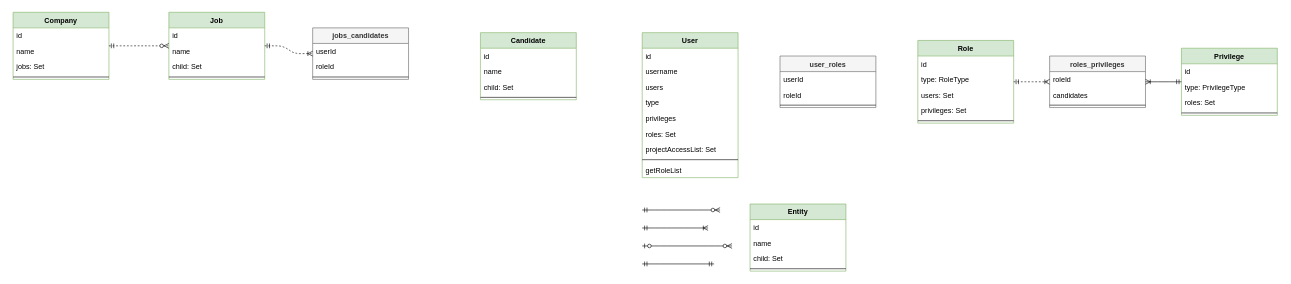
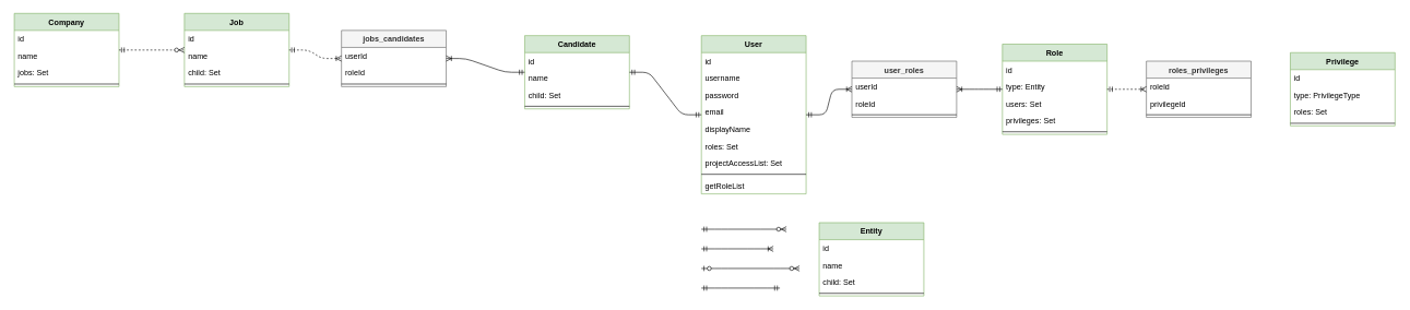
  <mxCell id="0" />
  <mxCell id="1" parent="0" />
  <mxCell id="2" value="User" style="swimlane;fontStyle=1;align=center;verticalAlign=top;childLayout=stackLayout;horizontal=1;startSize=26;horizontalStack=0;resizeParent=1;resizeParentMax=0;resizeLast=0;collapsible=1;marginBottom=0;fillColor=#d5e8d4;strokeColor=#82b366;" parent="1" vertex="1"><mxGeometry x="1070" y="54" width="160" height="242" as="geometry" /></mxCell>
  <mxCell id="3" value="id" style="text;strokeColor=none;fillColor=none;align=left;verticalAlign=top;spacingLeft=4;spacingRight=4;overflow=hidden;rotatable=0;points=[[0,0.5],[1,0.5]];portConstraint=eastwest;" parent="2" vertex="1"><mxGeometry y="26" width="160" height="26" as="geometry" /></mxCell>
  <mxCell id="4" value="username" style="text;strokeColor=none;fillColor=none;align=left;verticalAlign=top;spacingLeft=4;spacingRight=4;overflow=hidden;rotatable=0;points=[[0,0.5],[1,0.5]];portConstraint=eastwest;" parent="2" vertex="1"><mxGeometry y="52" width="160" height="26" as="geometry" /></mxCell>
- <mxCell id="5" value="users" style="text;strokeColor=none;fillColor=none;align=left;verticalAlign=top;spacingLeft=4;spacingRight=4;overflow=hidden;rotatable=0;points=[[0,0.5],[1,0.5]];portConstraint=eastwest;" parent="2" vertex="1"><mxGeometry y="78" width="160" height="26" as="geometry" /></mxCell>
- <mxCell id="6" value="type" style="text;strokeColor=none;fillColor=none;align=left;verticalAlign=top;spacingLeft=4;spacingRight=4;overflow=hidden;rotatable=0;points=[[0,0.5],[1,0.5]];portConstraint=eastwest;" parent="2" vertex="1"><mxGeometry y="104" width="160" height="26" as="geometry" /></mxCell>
- <mxCell id="7" value="privileges" style="text;strokeColor=none;fillColor=none;align=left;verticalAlign=top;spacingLeft=4;spacingRight=4;overflow=hidden;rotatable=0;points=[[0,0.5],[1,0.5]];portConstraint=eastwest;" parent="2" vertex="1"><mxGeometry y="130" width="160" height="26" as="geometry" /></mxCell>
+ <mxCell id="5" value="password" style="text;strokeColor=none;fillColor=none;align=left;verticalAlign=top;spacingLeft=4;spacingRight=4;overflow=hidden;rotatable=0;points=[[0,0.5],[1,0.5]];portConstraint=eastwest;" parent="2" vertex="1"><mxGeometry y="78" width="160" height="26" as="geometry" /></mxCell>
+ <mxCell id="6" value="email" style="text;strokeColor=none;fillColor=none;align=left;verticalAlign=top;spacingLeft=4;spacingRight=4;overflow=hidden;rotatable=0;points=[[0,0.5],[1,0.5]];portConstraint=eastwest;" parent="2" vertex="1"><mxGeometry y="104" width="160" height="26" as="geometry" /></mxCell>
+ <mxCell id="7" value="displayName" style="text;strokeColor=none;fillColor=none;align=left;verticalAlign=top;spacingLeft=4;spacingRight=4;overflow=hidden;rotatable=0;points=[[0,0.5],[1,0.5]];portConstraint=eastwest;" parent="2" vertex="1"><mxGeometry y="130" width="160" height="26" as="geometry" /></mxCell>
  <mxCell id="8" value="roles: Set" style="text;strokeColor=none;fillColor=none;align=left;verticalAlign=top;spacingLeft=4;spacingRight=4;overflow=hidden;rotatable=0;points=[[0,0.5],[1,0.5]];portConstraint=eastwest;" parent="2" vertex="1"><mxGeometry y="156" width="160" height="26" as="geometry" /></mxCell>
  <mxCell id="9" value="projectAccessList: Set" style="text;strokeColor=none;fillColor=none;align=left;verticalAlign=top;spacingLeft=4;spacingRight=4;overflow=hidden;rotatable=0;points=[[0,0.5],[1,0.5]];portConstraint=eastwest;" parent="2" vertex="1"><mxGeometry y="182" width="160" height="26" as="geometry" /></mxCell>
  <mxCell id="10" value="" style="line;strokeWidth=1;fillColor=none;align=left;verticalAlign=middle;spacingTop=-1;spacingLeft=3;spacingRight=3;rotatable=0;labelPosition=right;points=[];portConstraint=eastwest;" parent="2" vertex="1"><mxGeometry y="208" width="160" height="8" as="geometry" /></mxCell>
  <mxCell id="11" value="getRoleList" style="text;strokeColor=none;fillColor=none;align=left;verticalAlign=top;spacingLeft=4;spacingRight=4;overflow=hidden;rotatable=0;points=[[0,0.5],[1,0.5]];portConstraint=eastwest;" parent="2" vertex="1"><mxGeometry y="216" width="160" height="26" as="geometry" /></mxCell>
  <mxCell id="12" value="" style="edgeStyle=entityRelationEdgeStyle;fontSize=12;html=1;endArrow=ERzeroToMany;startArrow=ERzeroToOne;" parent="1" edge="1"><mxGeometry width="100" height="100" relative="1" as="geometry"><mxPoint x="1070" y="410" as="sourcePoint" /><mxPoint x="1220" y="410" as="targetPoint" /></mxGeometry></mxCell>
  <mxCell id="13" value="" style="edgeStyle=entityRelationEdgeStyle;fontSize=12;html=1;endArrow=ERzeroToMany;startArrow=ERmandOne;" parent="1" edge="1"><mxGeometry width="100" height="100" relative="1" as="geometry"><mxPoint x="1070" y="350" as="sourcePoint" /><mxPoint x="1200" y="350" as="targetPoint" /></mxGeometry></mxCell>
  <mxCell id="14" value="Role" style="swimlane;fontStyle=1;align=center;verticalAlign=top;childLayout=stackLayout;horizontal=1;startSize=26;horizontalStack=0;resizeParent=1;resizeParentMax=0;resizeLast=0;collapsible=1;marginBottom=0;fillColor=#d5e8d4;strokeColor=#82b366;" parent="1" vertex="1"><mxGeometry x="1530" y="67" width="160" height="138" as="geometry" /></mxCell>
  <mxCell id="15" value="id" style="text;strokeColor=none;fillColor=none;align=left;verticalAlign=top;spacingLeft=4;spacingRight=4;overflow=hidden;rotatable=0;points=[[0,0.5],[1,0.5]];portConstraint=eastwest;" parent="14" vertex="1"><mxGeometry y="26" width="160" height="26" as="geometry" /></mxCell>
- <mxCell id="16" value="type: RoleType" style="text;strokeColor=none;fillColor=none;align=left;verticalAlign=top;spacingLeft=4;spacingRight=4;overflow=hidden;rotatable=0;points=[[0,0.5],[1,0.5]];portConstraint=eastwest;" parent="14" vertex="1"><mxGeometry y="52" width="160" height="26" as="geometry" /></mxCell>
+ <mxCell id="16" value="type: Entity" style="text;strokeColor=none;fillColor=none;align=left;verticalAlign=top;spacingLeft=4;spacingRight=4;overflow=hidden;rotatable=0;points=[[0,0.5],[1,0.5]];portConstraint=eastwest;" parent="14" vertex="1"><mxGeometry y="52" width="160" height="26" as="geometry" /></mxCell>
  <mxCell id="17" value="users: Set" style="text;strokeColor=none;fillColor=none;align=left;verticalAlign=top;spacingLeft=4;spacingRight=4;overflow=hidden;rotatable=0;points=[[0,0.5],[1,0.5]];portConstraint=eastwest;" parent="14" vertex="1"><mxGeometry y="78" width="160" height="26" as="geometry" /></mxCell>
  <mxCell id="18" value="privileges: Set" style="text;strokeColor=none;fillColor=none;align=left;verticalAlign=top;spacingLeft=4;spacingRight=4;overflow=hidden;rotatable=0;points=[[0,0.5],[1,0.5]];portConstraint=eastwest;" parent="14" vertex="1"><mxGeometry y="104" width="160" height="26" as="geometry" /></mxCell>
  <mxCell id="19" value="" style="line;strokeWidth=1;fillColor=none;align=left;verticalAlign=middle;spacingTop=-1;spacingLeft=3;spacingRight=3;rotatable=0;labelPosition=right;points=[];portConstraint=eastwest;" parent="14" vertex="1"><mxGeometry y="130" width="160" height="8" as="geometry" /></mxCell>
  <mxCell id="20" value="Privilege" style="swimlane;fontStyle=1;align=center;verticalAlign=top;childLayout=stackLayout;horizontal=1;startSize=26;horizontalStack=0;resizeParent=1;resizeParentMax=0;resizeLast=0;collapsible=1;marginBottom=0;fillColor=#d5e8d4;strokeColor=#82b366;" parent="1" vertex="1"><mxGeometry x="1970" y="80" width="160" height="112" as="geometry" /></mxCell>
  <mxCell id="21" value="id" style="text;strokeColor=none;fillColor=none;align=left;verticalAlign=top;spacingLeft=4;spacingRight=4;overflow=hidden;rotatable=0;points=[[0,0.5],[1,0.5]];portConstraint=eastwest;" parent="20" vertex="1"><mxGeometry y="26" width="160" height="26" as="geometry" /></mxCell>
  <mxCell id="22" value="type: PrivilegeType" style="text;strokeColor=none;fillColor=none;align=left;verticalAlign=top;spacingLeft=4;spacingRight=4;overflow=hidden;rotatable=0;points=[[0,0.5],[1,0.5]];portConstraint=eastwest;" parent="20" vertex="1"><mxGeometry y="52" width="160" height="26" as="geometry" /></mxCell>
  <mxCell id="23" value="roles: Set" style="text;strokeColor=none;fillColor=none;align=left;verticalAlign=top;spacingLeft=4;spacingRight=4;overflow=hidden;rotatable=0;points=[[0,0.5],[1,0.5]];portConstraint=eastwest;" parent="20" vertex="1"><mxGeometry y="78" width="160" height="26" as="geometry" /></mxCell>
  <mxCell id="24" value="" style="line;strokeWidth=1;fillColor=none;align=left;verticalAlign=middle;spacingTop=-1;spacingLeft=3;spacingRight=3;rotatable=0;labelPosition=right;points=[];portConstraint=eastwest;" parent="20" vertex="1"><mxGeometry y="104" width="160" height="8" as="geometry" /></mxCell>
  <mxCell id="25" value="roles_privileges" style="swimlane;fontStyle=1;align=center;verticalAlign=top;childLayout=stackLayout;horizontal=1;startSize=26;horizontalStack=0;resizeParent=1;resizeParentMax=0;resizeLast=0;collapsible=1;marginBottom=0;fillColor=#f5f5f5;strokeColor=#666666;fontColor=#333333;" parent="1" vertex="1"><mxGeometry x="1750" y="93" width="160" height="86" as="geometry" /></mxCell>
  <mxCell id="26" value="roleId" style="text;strokeColor=none;fillColor=none;align=left;verticalAlign=top;spacingLeft=4;spacingRight=4;overflow=hidden;rotatable=0;points=[[0,0.5],[1,0.5]];portConstraint=eastwest;" parent="25" vertex="1"><mxGeometry y="26" width="160" height="26" as="geometry" /></mxCell>
- <mxCell id="27" value="candidates" style="text;strokeColor=none;fillColor=none;align=left;verticalAlign=top;spacingLeft=4;spacingRight=4;overflow=hidden;rotatable=0;points=[[0,0.5],[1,0.5]];portConstraint=eastwest;" parent="25" vertex="1"><mxGeometry y="52" width="160" height="26" as="geometry" /></mxCell>
+ <mxCell id="27" value="privilegeId" style="text;strokeColor=none;fillColor=none;align=left;verticalAlign=top;spacingLeft=4;spacingRight=4;overflow=hidden;rotatable=0;points=[[0,0.5],[1,0.5]];portConstraint=eastwest;" parent="25" vertex="1"><mxGeometry y="52" width="160" height="26" as="geometry" /></mxCell>
  <mxCell id="28" value="" style="line;strokeWidth=1;fillColor=none;align=left;verticalAlign=middle;spacingTop=-1;spacingLeft=3;spacingRight=3;rotatable=0;labelPosition=right;points=[];portConstraint=eastwest;" parent="25" vertex="1"><mxGeometry y="78" width="160" height="8" as="geometry" /></mxCell>
  <mxCell id="29" value="user_roles" style="swimlane;fontStyle=1;align=center;verticalAlign=top;childLayout=stackLayout;horizontal=1;startSize=26;horizontalStack=0;resizeParent=1;resizeParentMax=0;resizeLast=0;collapsible=1;marginBottom=0;fillColor=#f5f5f5;strokeColor=#666666;fontColor=#333333;" parent="1" vertex="1"><mxGeometry x="1300" y="93" width="160" height="86" as="geometry" /></mxCell>
  <mxCell id="30" value="userId" style="text;strokeColor=none;fillColor=none;align=left;verticalAlign=top;spacingLeft=4;spacingRight=4;overflow=hidden;rotatable=0;points=[[0,0.5],[1,0.5]];portConstraint=eastwest;" parent="29" vertex="1"><mxGeometry y="26" width="160" height="26" as="geometry" /></mxCell>
  <mxCell id="31" value="roleId" style="text;strokeColor=none;fillColor=none;align=left;verticalAlign=top;spacingLeft=4;spacingRight=4;overflow=hidden;rotatable=0;points=[[0,0.5],[1,0.5]];portConstraint=eastwest;" parent="29" vertex="1"><mxGeometry y="52" width="160" height="26" as="geometry" /></mxCell>
  <mxCell id="32" value="" style="line;strokeWidth=1;fillColor=none;align=left;verticalAlign=middle;spacingTop=-1;spacingLeft=3;spacingRight=3;rotatable=0;labelPosition=right;points=[];portConstraint=eastwest;" parent="29" vertex="1"><mxGeometry y="78" width="160" height="8" as="geometry" /></mxCell>
+ <mxCell id="33" value="" style="edgeStyle=entityRelationEdgeStyle;fontSize=12;html=1;endArrow=ERoneToMany;startArrow=ERmandOne;" parent="1" source="2" target="29" edge="1"><mxGeometry width="100" height="100" relative="1" as="geometry"><mxPoint x="1320" y="220" as="sourcePoint" /><mxPoint x="1420" y="220" as="targetPoint" /></mxGeometry></mxCell>
+ <mxCell id="34" value="" style="edgeStyle=entityRelationEdgeStyle;fontSize=12;html=1;endArrow=ERoneToMany;startArrow=ERmandOne;" parent="1" source="14" target="29" edge="1"><mxGeometry width="100" height="100" relative="1" as="geometry"><mxPoint x="1500" y="190" as="sourcePoint" /><mxPoint x="1460" y="283" as="targetPoint" /></mxGeometry></mxCell>
  <mxCell id="35" value="" style="edgeStyle=entityRelationEdgeStyle;fontSize=12;html=1;endArrow=ERoneToMany;startArrow=ERmandOne;dashed=1;" parent="1" source="14" target="25" edge="1"><mxGeometry width="100" height="100" relative="1" as="geometry"><mxPoint x="1620" y="319" as="sourcePoint" /><mxPoint x="1690" y="280" as="targetPoint" /></mxGeometry></mxCell>
- <mxCell id="36" value="" style="edgeStyle=entityRelationEdgeStyle;fontSize=12;html=1;endArrow=ERoneToMany;startArrow=ERmandOne;" parent="1" source="20" target="25" edge="1"><mxGeometry width="100" height="100" relative="1" as="geometry"><mxPoint x="1960" y="400" as="sourcePoint" /><mxPoint x="1850" y="400" as="targetPoint" /></mxGeometry></mxCell>
  <mxCell id="37" value="" style="edgeStyle=entityRelationEdgeStyle;fontSize=12;html=1;endArrow=ERoneToMany;startArrow=ERmandOne;" parent="1" edge="1"><mxGeometry width="100" height="100" relative="1" as="geometry"><mxPoint x="1070" y="380" as="sourcePoint" /><mxPoint x="1180" y="380" as="targetPoint" /></mxGeometry></mxCell>
  <mxCell id="38" value="Job" style="swimlane;fontStyle=1;align=center;verticalAlign=top;childLayout=stackLayout;horizontal=1;startSize=26;horizontalStack=0;resizeParent=1;resizeParentMax=0;resizeLast=0;collapsible=1;marginBottom=0;fillColor=#d5e8d4;strokeColor=#82b366;" parent="1" vertex="1"><mxGeometry x="280" y="20" width="160" height="112" as="geometry" /></mxCell>
  <mxCell id="39" value="id" style="text;strokeColor=none;fillColor=none;align=left;verticalAlign=top;spacingLeft=4;spacingRight=4;overflow=hidden;rotatable=0;points=[[0,0.5],[1,0.5]];portConstraint=eastwest;" parent="38" vertex="1"><mxGeometry y="26" width="160" height="26" as="geometry" /></mxCell>
  <mxCell id="40" value="name" style="text;strokeColor=none;fillColor=none;align=left;verticalAlign=top;spacingLeft=4;spacingRight=4;overflow=hidden;rotatable=0;points=[[0,0.5],[1,0.5]];portConstraint=eastwest;" parent="38" vertex="1"><mxGeometry y="52" width="160" height="26" as="geometry" /></mxCell>
  <mxCell id="41" value="child: Set" style="text;strokeColor=none;fillColor=none;align=left;verticalAlign=top;spacingLeft=4;spacingRight=4;overflow=hidden;rotatable=0;points=[[0,0.5],[1,0.5]];portConstraint=eastwest;" parent="38" vertex="1"><mxGeometry y="78" width="160" height="26" as="geometry" /></mxCell>
  <mxCell id="42" value="" style="line;strokeWidth=1;fillColor=none;align=left;verticalAlign=middle;spacingTop=-1;spacingLeft=3;spacingRight=3;rotatable=0;labelPosition=right;points=[];portConstraint=eastwest;" parent="38" vertex="1"><mxGeometry y="104" width="160" height="8" as="geometry" /></mxCell>
  <mxCell id="43" value="Entity" style="swimlane;fontStyle=1;align=center;verticalAlign=top;childLayout=stackLayout;horizontal=1;startSize=26;horizontalStack=0;resizeParent=1;resizeParentMax=0;resizeLast=0;collapsible=1;marginBottom=0;fillColor=#d5e8d4;strokeColor=#82b366;" parent="1" vertex="1"><mxGeometry x="1250" y="340" width="160" height="112" as="geometry" /></mxCell>
  <mxCell id="44" value="id" style="text;strokeColor=none;fillColor=none;align=left;verticalAlign=top;spacingLeft=4;spacingRight=4;overflow=hidden;rotatable=0;points=[[0,0.5],[1,0.5]];portConstraint=eastwest;" parent="43" vertex="1"><mxGeometry y="26" width="160" height="26" as="geometry" /></mxCell>
  <mxCell id="45" value="name" style="text;strokeColor=none;fillColor=none;align=left;verticalAlign=top;spacingLeft=4;spacingRight=4;overflow=hidden;rotatable=0;points=[[0,0.5],[1,0.5]];portConstraint=eastwest;" parent="43" vertex="1"><mxGeometry y="52" width="160" height="26" as="geometry" /></mxCell>
  <mxCell id="46" value="child: Set" style="text;strokeColor=none;fillColor=none;align=left;verticalAlign=top;spacingLeft=4;spacingRight=4;overflow=hidden;rotatable=0;points=[[0,0.5],[1,0.5]];portConstraint=eastwest;" parent="43" vertex="1"><mxGeometry y="78" width="160" height="26" as="geometry" /></mxCell>
  <mxCell id="47" value="" style="line;strokeWidth=1;fillColor=none;align=left;verticalAlign=middle;spacingTop=-1;spacingLeft=3;spacingRight=3;rotatable=0;labelPosition=right;points=[];portConstraint=eastwest;" parent="43" vertex="1"><mxGeometry y="104" width="160" height="8" as="geometry" /></mxCell>
  <mxCell id="48" value="Candidate" style="swimlane;fontStyle=1;align=center;verticalAlign=top;childLayout=stackLayout;horizontal=1;startSize=26;horizontalStack=0;resizeParent=1;resizeParentMax=0;resizeLast=0;collapsible=1;marginBottom=0;fillColor=#d5e8d4;strokeColor=#82b366;" parent="1" vertex="1"><mxGeometry x="800" y="54" width="160" height="112" as="geometry" /></mxCell>
  <mxCell id="49" value="id" style="text;strokeColor=none;fillColor=none;align=left;verticalAlign=top;spacingLeft=4;spacingRight=4;overflow=hidden;rotatable=0;points=[[0,0.5],[1,0.5]];portConstraint=eastwest;" parent="48" vertex="1"><mxGeometry y="26" width="160" height="26" as="geometry" /></mxCell>
  <mxCell id="50" value="name" style="text;strokeColor=none;fillColor=none;align=left;verticalAlign=top;spacingLeft=4;spacingRight=4;overflow=hidden;rotatable=0;points=[[0,0.5],[1,0.5]];portConstraint=eastwest;" parent="48" vertex="1"><mxGeometry y="52" width="160" height="26" as="geometry" /></mxCell>
  <mxCell id="51" value="child: Set" style="text;strokeColor=none;fillColor=none;align=left;verticalAlign=top;spacingLeft=4;spacingRight=4;overflow=hidden;rotatable=0;points=[[0,0.5],[1,0.5]];portConstraint=eastwest;" parent="48" vertex="1"><mxGeometry y="78" width="160" height="26" as="geometry" /></mxCell>
  <mxCell id="52" value="" style="line;strokeWidth=1;fillColor=none;align=left;verticalAlign=middle;spacingTop=-1;spacingLeft=3;spacingRight=3;rotatable=0;labelPosition=right;points=[];portConstraint=eastwest;" parent="48" vertex="1"><mxGeometry y="104" width="160" height="8" as="geometry" /></mxCell>
  <mxCell id="53" value="Company" style="swimlane;fontStyle=1;align=center;verticalAlign=top;childLayout=stackLayout;horizontal=1;startSize=26;horizontalStack=0;resizeParent=1;resizeParentMax=0;resizeLast=0;collapsible=1;marginBottom=0;fillColor=#d5e8d4;strokeColor=#82b366;" parent="1" vertex="1"><mxGeometry x="20" y="20" width="160" height="112" as="geometry" /></mxCell>
  <mxCell id="54" value="id" style="text;strokeColor=none;fillColor=none;align=left;verticalAlign=top;spacingLeft=4;spacingRight=4;overflow=hidden;rotatable=0;points=[[0,0.5],[1,0.5]];portConstraint=eastwest;" parent="53" vertex="1"><mxGeometry y="26" width="160" height="26" as="geometry" /></mxCell>
  <mxCell id="55" value="name" style="text;strokeColor=none;fillColor=none;align=left;verticalAlign=top;spacingLeft=4;spacingRight=4;overflow=hidden;rotatable=0;points=[[0,0.5],[1,0.5]];portConstraint=eastwest;" parent="53" vertex="1"><mxGeometry y="52" width="160" height="26" as="geometry" /></mxCell>
  <mxCell id="56" value="jobs: Set" style="text;strokeColor=none;fillColor=none;align=left;verticalAlign=top;spacingLeft=4;spacingRight=4;overflow=hidden;rotatable=0;points=[[0,0.5],[1,0.5]];portConstraint=eastwest;" parent="53" vertex="1"><mxGeometry y="78" width="160" height="26" as="geometry" /></mxCell>
  <mxCell id="57" value="" style="line;strokeWidth=1;fillColor=none;align=left;verticalAlign=middle;spacingTop=-1;spacingLeft=3;spacingRight=3;rotatable=0;labelPosition=right;points=[];portConstraint=eastwest;" parent="53" vertex="1"><mxGeometry y="104" width="160" height="8" as="geometry" /></mxCell>
  <mxCell id="58" value="" style="edgeStyle=entityRelationEdgeStyle;fontSize=12;html=1;endArrow=ERzeroToMany;startArrow=ERmandOne;dashed=1;" parent="1" source="53" target="38" edge="1"><mxGeometry width="100" height="100" relative="1" as="geometry"><mxPoint x="915" y="208" as="sourcePoint" /><mxPoint x="1045" y="208" as="targetPoint" /></mxGeometry></mxCell>
  <mxCell id="59" value="jobs_candidates" style="swimlane;fontStyle=1;align=center;verticalAlign=top;childLayout=stackLayout;horizontal=1;startSize=26;horizontalStack=0;resizeParent=1;resizeParentMax=0;resizeLast=0;collapsible=1;marginBottom=0;fillColor=#f5f5f5;strokeColor=#666666;fontColor=#333333;" parent="1" vertex="1"><mxGeometry x="520" y="46" width="160" height="86" as="geometry" /></mxCell>
  <mxCell id="60" value="userId" style="text;strokeColor=none;fillColor=none;align=left;verticalAlign=top;spacingLeft=4;spacingRight=4;overflow=hidden;rotatable=0;points=[[0,0.5],[1,0.5]];portConstraint=eastwest;" parent="59" vertex="1"><mxGeometry y="26" width="160" height="26" as="geometry" /></mxCell>
  <mxCell id="61" value="roleId" style="text;strokeColor=none;fillColor=none;align=left;verticalAlign=top;spacingLeft=4;spacingRight=4;overflow=hidden;rotatable=0;points=[[0,0.5],[1,0.5]];portConstraint=eastwest;" parent="59" vertex="1"><mxGeometry y="52" width="160" height="26" as="geometry" /></mxCell>
  <mxCell id="62" value="" style="line;strokeWidth=1;fillColor=none;align=left;verticalAlign=middle;spacingTop=-1;spacingLeft=3;spacingRight=3;rotatable=0;labelPosition=right;points=[];portConstraint=eastwest;" parent="59" vertex="1"><mxGeometry y="78" width="160" height="8" as="geometry" /></mxCell>
  <mxCell id="63" value="" style="edgeStyle=entityRelationEdgeStyle;fontSize=12;html=1;endArrow=ERoneToMany;startArrow=ERmandOne;dashed=1;" parent="1" source="38" target="59" edge="1"><mxGeometry width="100" height="100" relative="1" as="geometry"><mxPoint x="1000" y="248" as="sourcePoint" /><mxPoint x="1110" y="248" as="targetPoint" /></mxGeometry></mxCell>
+ <mxCell id="64" value="" style="edgeStyle=entityRelationEdgeStyle;fontSize=12;html=1;endArrow=ERoneToMany;startArrow=ERmandOne;" parent="1" source="48" target="59" edge="1"><mxGeometry width="100" height="100" relative="1" as="geometry"><mxPoint x="830" y="278" as="sourcePoint" /><mxPoint x="830" y="409" as="targetPoint" /></mxGeometry></mxCell>
  <mxCell id="65" value="" style="edgeStyle=entityRelationEdgeStyle;fontSize=12;html=1;endArrow=ERmandOne;startArrow=ERmandOne;" parent="1" edge="1"><mxGeometry width="100" height="100" relative="1" as="geometry"><mxPoint x="1070" y="440" as="sourcePoint" /><mxPoint x="1190" y="440" as="targetPoint" /></mxGeometry></mxCell>
+ <mxCell id="66" value="" style="edgeStyle=entityRelationEdgeStyle;fontSize=12;html=1;endArrow=ERmandOne;startArrow=ERmandOne;" parent="1" source="48" target="2" edge="1"><mxGeometry width="100" height="100" relative="1" as="geometry"><mxPoint x="730" y="430" as="sourcePoint" /><mxPoint x="850" y="430" as="targetPoint" /></mxGeometry></mxCell>
